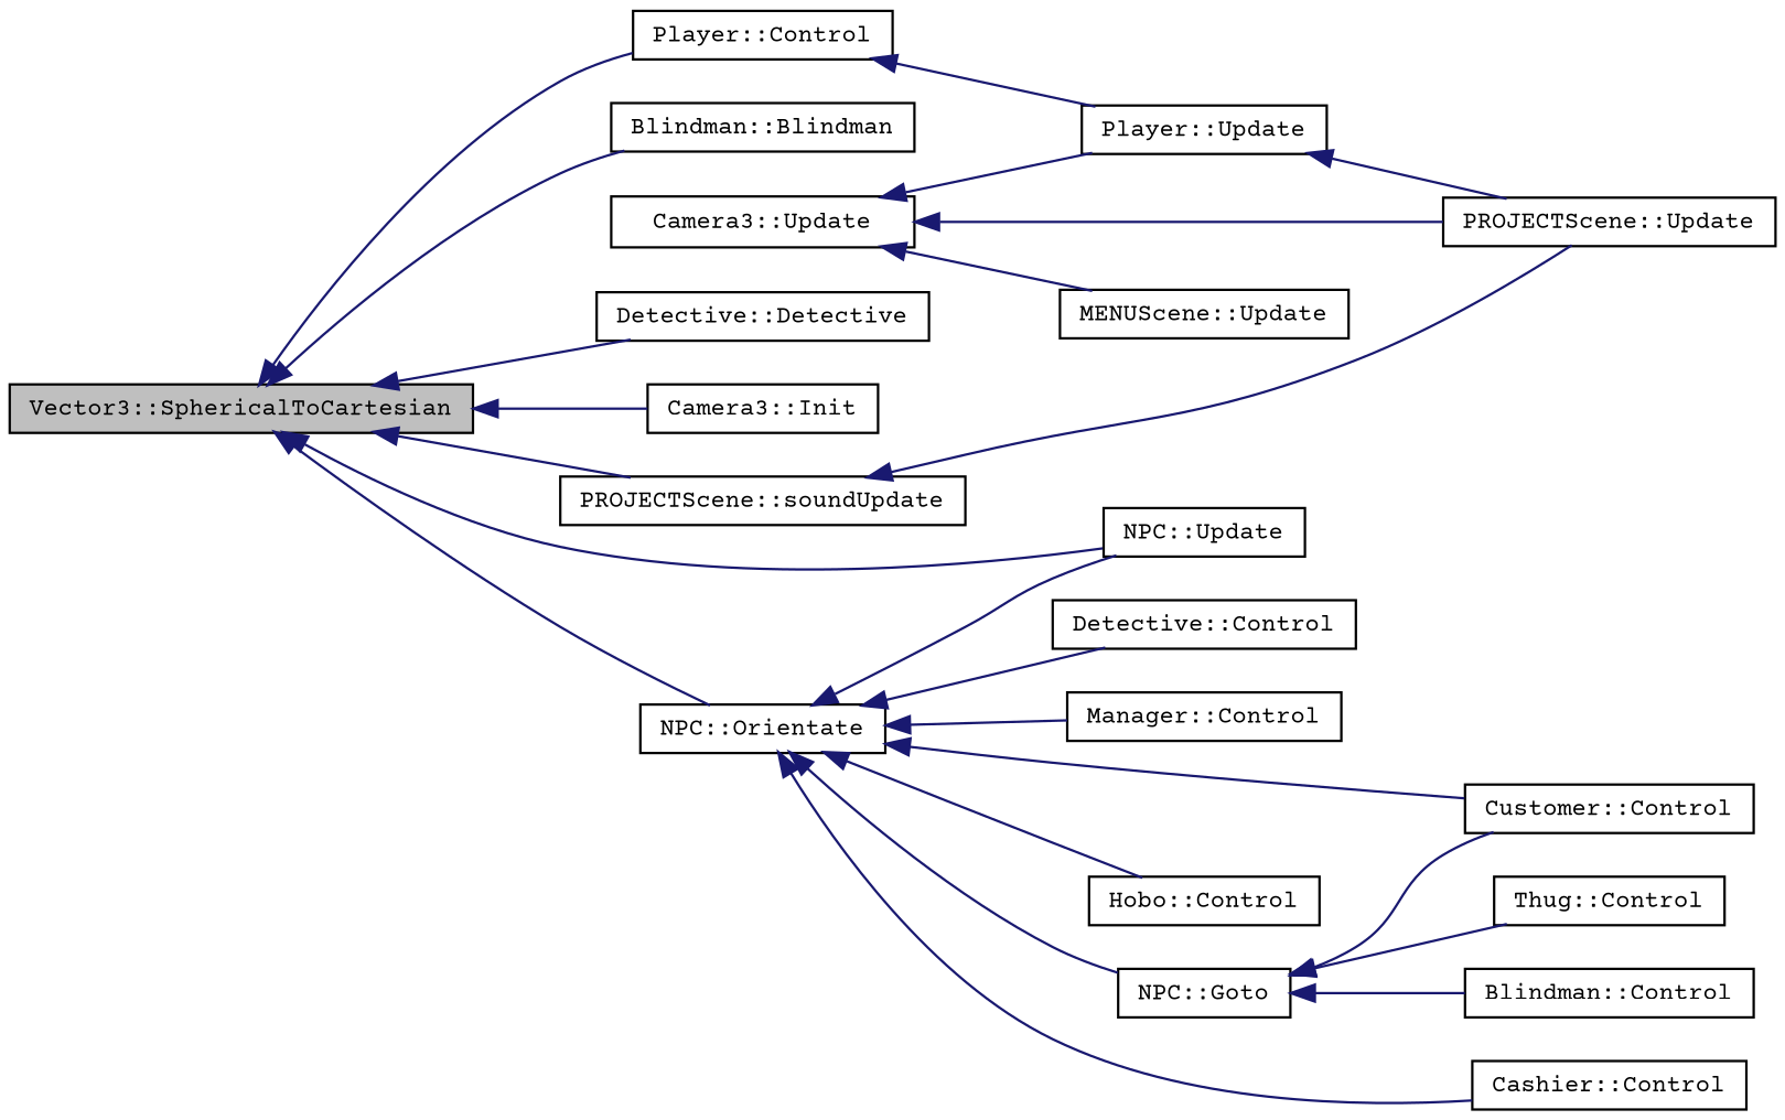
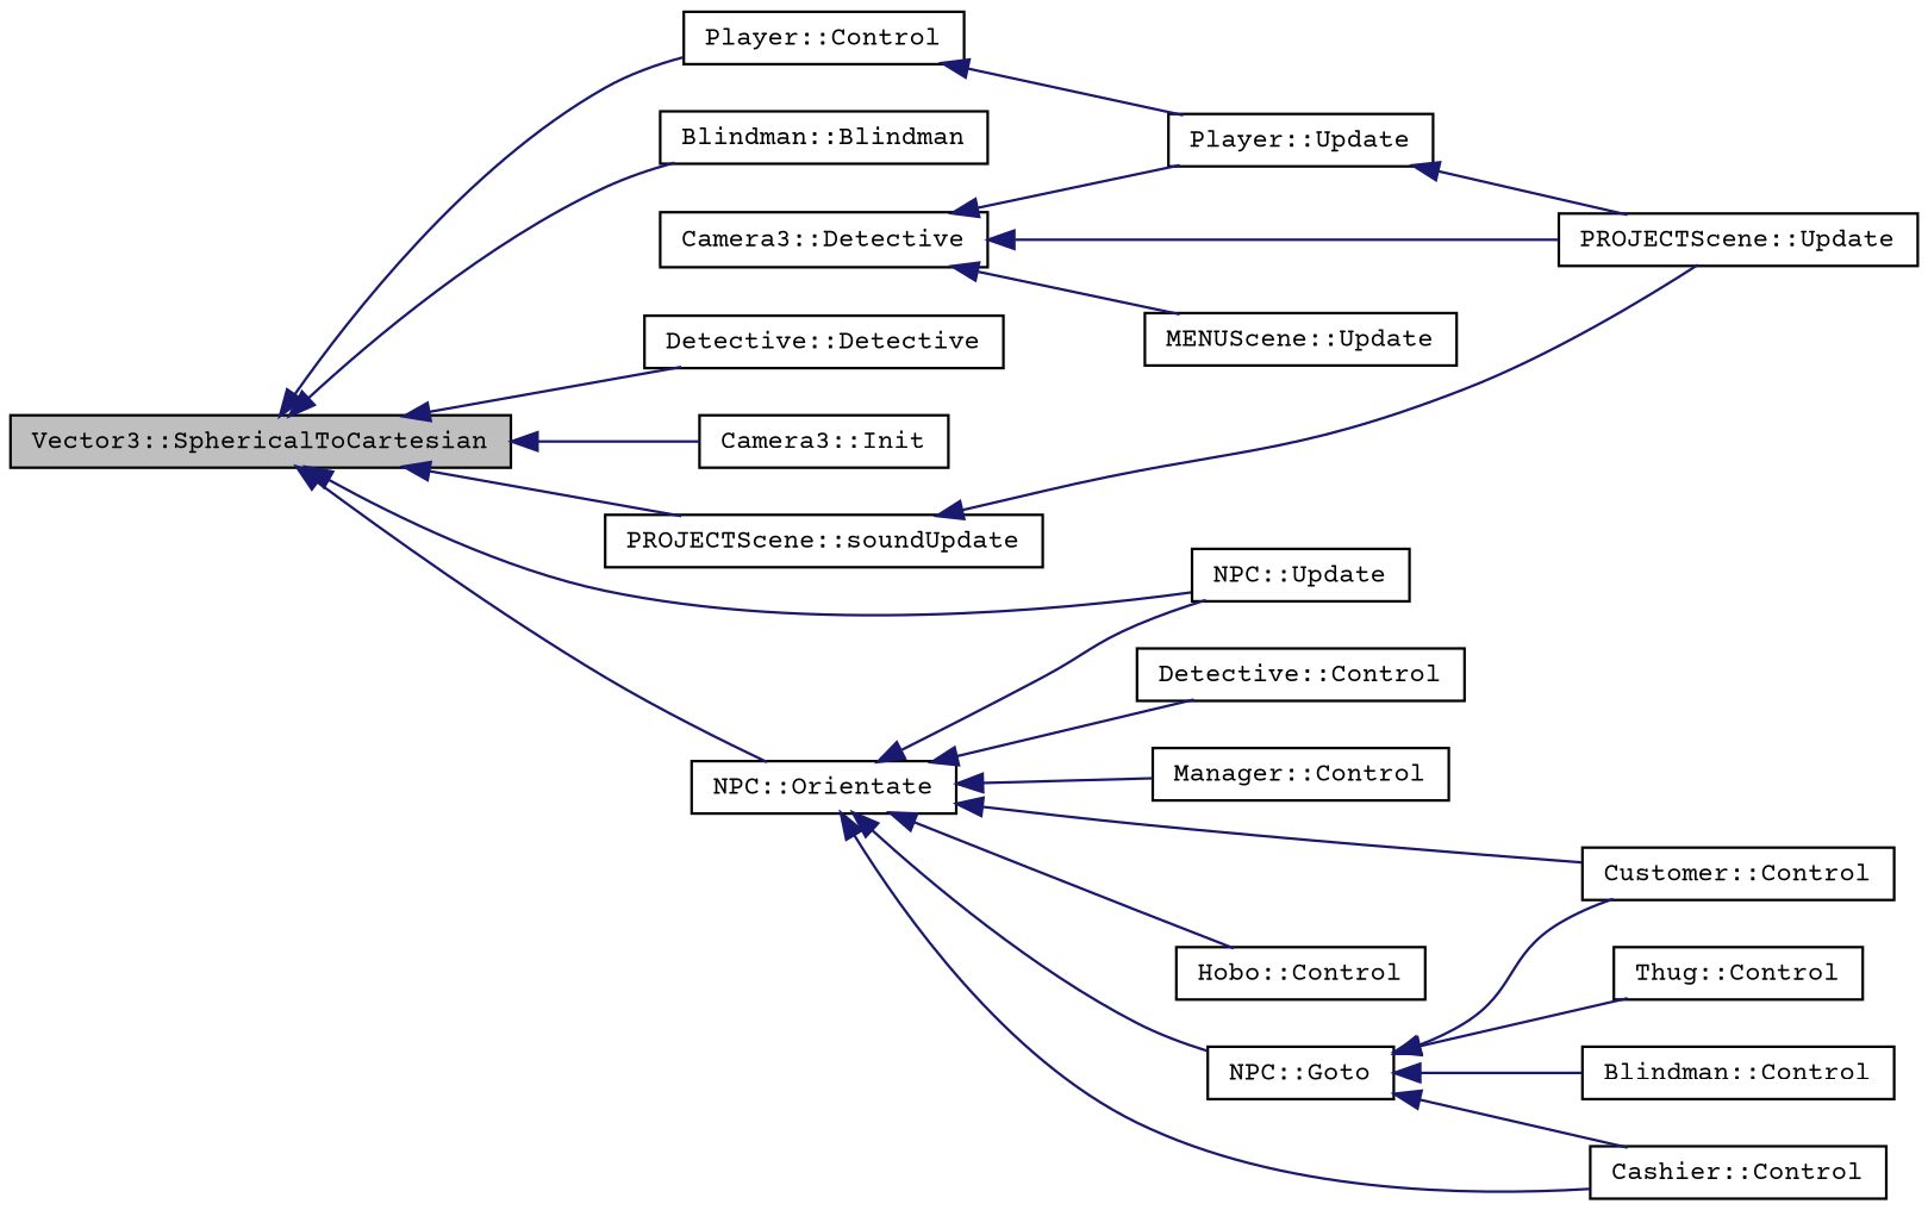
  digraph {
    fontname="Courier Prime"
    rankdir=LR
    node [color=black fontname="Courier Prime" fontsize=10 shape=record]
    edge [color=midnightblue dir=back fontname="Courier Prime" fontsize=10 labelfontname=Helvetica labelfontsize=10 style=solid]
    n1 [fillcolor=grey75 fontcolor=black height=0.2 label="Vector3::SphericalToCartesian" style=filled width=0.4]
    n2 [height=0.2 label="Blindman::Blindman" width=0.4]
    n3 [height=0.2 label="Player::Control" width=0.4]
    n4 [height=0.2 label="Detective::Detective" width=0.4]
    n5 [height=0.2 label="Camera3::Init" width=0.4]
    n6 [height=0.2 label="NPC::Orientate" width=0.4]
    n7 [height=0.2 label="NPC::Update" width=0.4]
    n8 [height=0.2 label="PROJECTScene::soundUpdate" width=0.4]
    n9 [height=0.2 label="Player::Update" width=0.4]
    n10 [height=0.2 label="Blindman::Control" width=0.4]
    n11 [height=0.2 label="Hobo::Control" width=0.4]
    n12 [height=0.2 label="Cashier::Control" width=0.4]
    n13 [height=0.2 label="Customer::Control" width=0.4]
    n14 [height=0.2 label="Detective::Control" width=0.4]
    n15 [height=0.2 label="Manager::Control" width=0.4]
    n16 [height=0.2 label="NPC::Goto" width=0.4]
    n17 [height=0.2 label="PROJECTScene::Update" width=0.4]
-   n18 [height=0.2 label="Camera3::Update" width=0.4]
+   n18 [height=0.2 label="Camera3::Detective" width=0.4]
    n19 [height=0.2 label="MENUScene::Update" width=0.4]
    n20 [height=0.2 label="Thug::Control" width=0.4]
    n1 -> n2
    n1 -> n3
    n1 -> n4
    n1 -> n5
    n1 -> n6
    n1 -> n7
    n1 -> n8
    n3 -> n9
    n6 -> n7
    n6 -> n11
    n6 -> n12
    n6 -> n13
    n6 -> n14
    n6 -> n15
    n6 -> n16
    n8 -> n17
    n9 -> n17
    n16 -> n10
+   n16 -> n12
    n16 -> n13
    n16 -> n20
    n18 -> n9
    n18 -> n17
    n18 -> n19
  }
